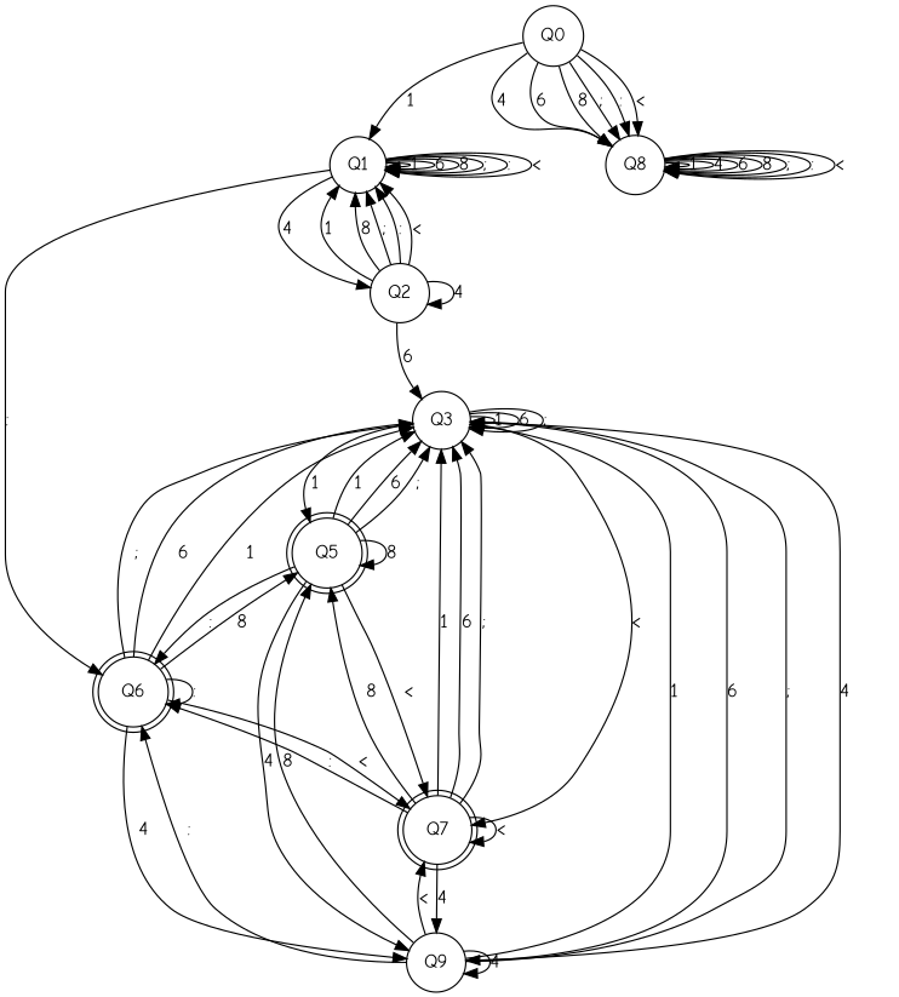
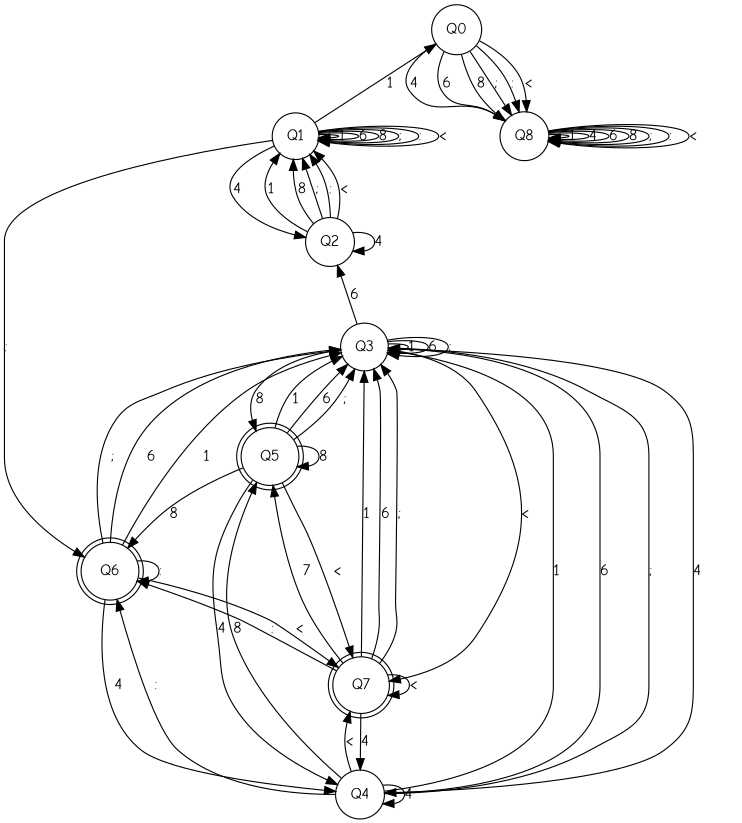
  digraph {
    fontname="Comic Neue"
    node [fontname="Comic Neue" shape=circle]
    edge [fontname="Comic Neue"]
    Q8
    Q1
    Q2
    Q6 [shape=doublecircle]
    Q3
-   Q4 [label=Q9]
+   Q4
    Q7 [shape=doublecircle]
    Q5 [shape=doublecircle]
    Q0
    Q8 -> Q8 [label=1]
    Q8 -> Q8 [label=4]
    Q8 -> Q8 [label=6]
    Q8 -> Q8 [label=8]
    Q8 -> Q8 [label=";"]
    Q8 -> Q8 [label=":"]
    Q8 -> Q8 [label="<"]
    Q1 -> Q1 [label=1]
    Q1 -> Q1 [label=6]
    Q1 -> Q1 [label=8]
    Q1 -> Q1 [label=";"]
    Q1 -> Q1 [label=":"]
    Q1 -> Q1 [label="<"]
    Q1 -> Q2 [label=4]
    Q1 -> Q6 [label=":"]
    Q2 -> Q1 [label=1]
    Q2 -> Q1 [label=8]
    Q2 -> Q1 [label=";"]
    Q2 -> Q1 [label=":"]
    Q2 -> Q1 [label="<"]
    Q2 -> Q2 [label=4]
-   Q2 -> Q3 [label=6]
+   Q3 -> Q2 [label=6]
    Q6 -> Q6 [label=":"]
    Q6 -> Q3 [label=1]
    Q6 -> Q3 [label=6]
    Q6 -> Q3 [label=";"]
    Q6 -> Q4 [label=4]
    Q6 -> Q7 [label="<"]
-   Q6 -> Q5 [label=8]
    Q3 -> Q3 [label=1]
    Q3 -> Q3 [label=6]
    Q3 -> Q3 [label=";"]
    Q3 -> Q4 [label=4]
    Q3 -> Q7 [label="<"]
-   Q3 -> Q5 [label=1]
+   Q3 -> Q5 [label=8]
    Q4 -> Q6 [label=":"]
    Q4 -> Q3 [label=1]
    Q4 -> Q3 [label=6]
    Q4 -> Q3 [label=";"]
    Q4 -> Q4 [label=4]
    Q4 -> Q7 [label="<"]
    Q4 -> Q5 [label=8]
    Q7 -> Q6 [label=":"]
    Q7 -> Q3 [label=1]
    Q7 -> Q3 [label=6]
    Q7 -> Q3 [label=";"]
    Q7 -> Q4 [label=4]
    Q7 -> Q7 [label="<"]
-   Q7 -> Q5 [label=8]
-   Q5 -> Q6 [label=":"]
+   Q7 -> Q5 [label=7]
+   Q5 -> Q6 [label=8]
    Q5 -> Q3 [label=1]
    Q5 -> Q3 [label=6]
    Q5 -> Q3 [label=";"]
    Q5 -> Q4 [label=4]
    Q5 -> Q7 [label="<"]
    Q5 -> Q5 [label=8]
    Q0 -> Q8 [label=4]
    Q0 -> Q8 [label=6]
    Q0 -> Q8 [label=8]
    Q0 -> Q8 [label=";"]
    Q0 -> Q8 [label=":"]
    Q0 -> Q8 [label="<"]
-   Q0 -> Q1 [label=1]
+   Q1 -> Q0 [label=1]
  }
